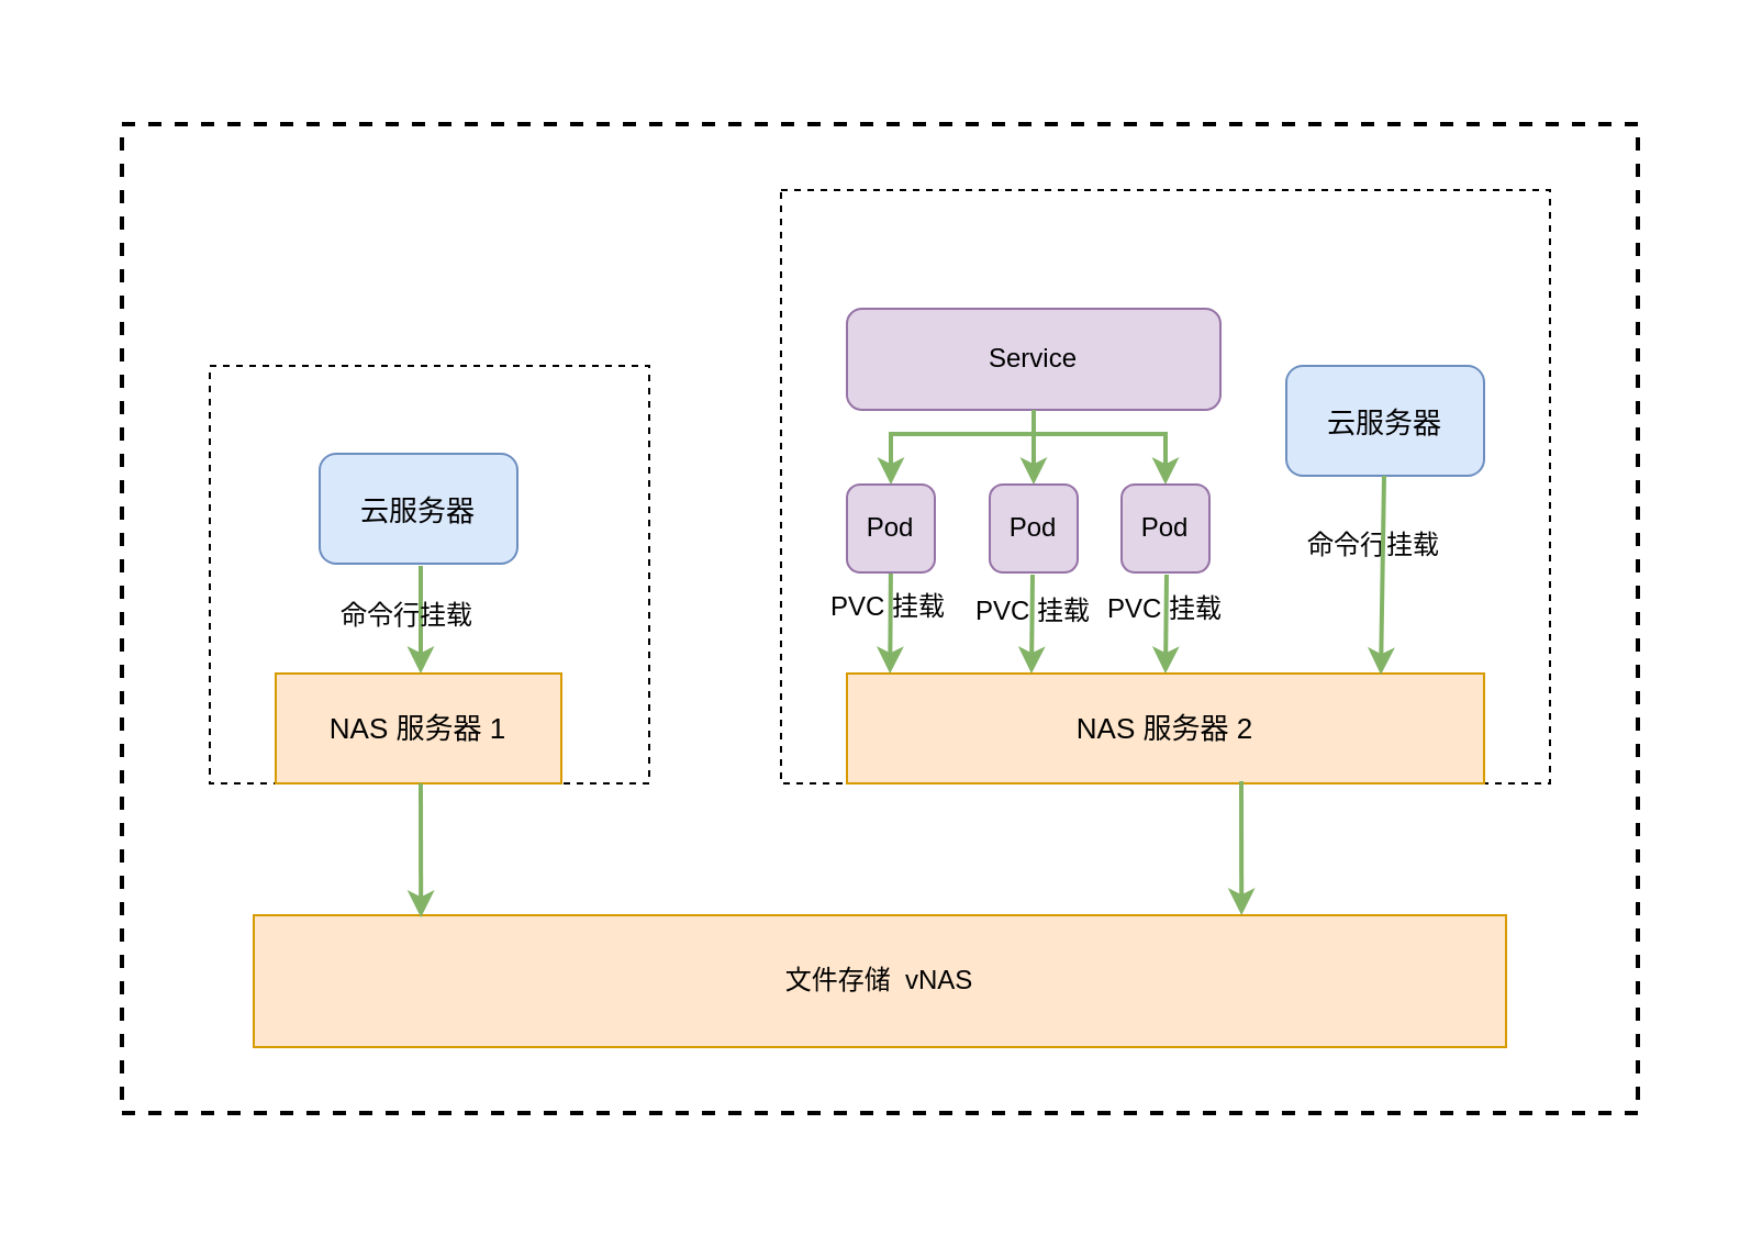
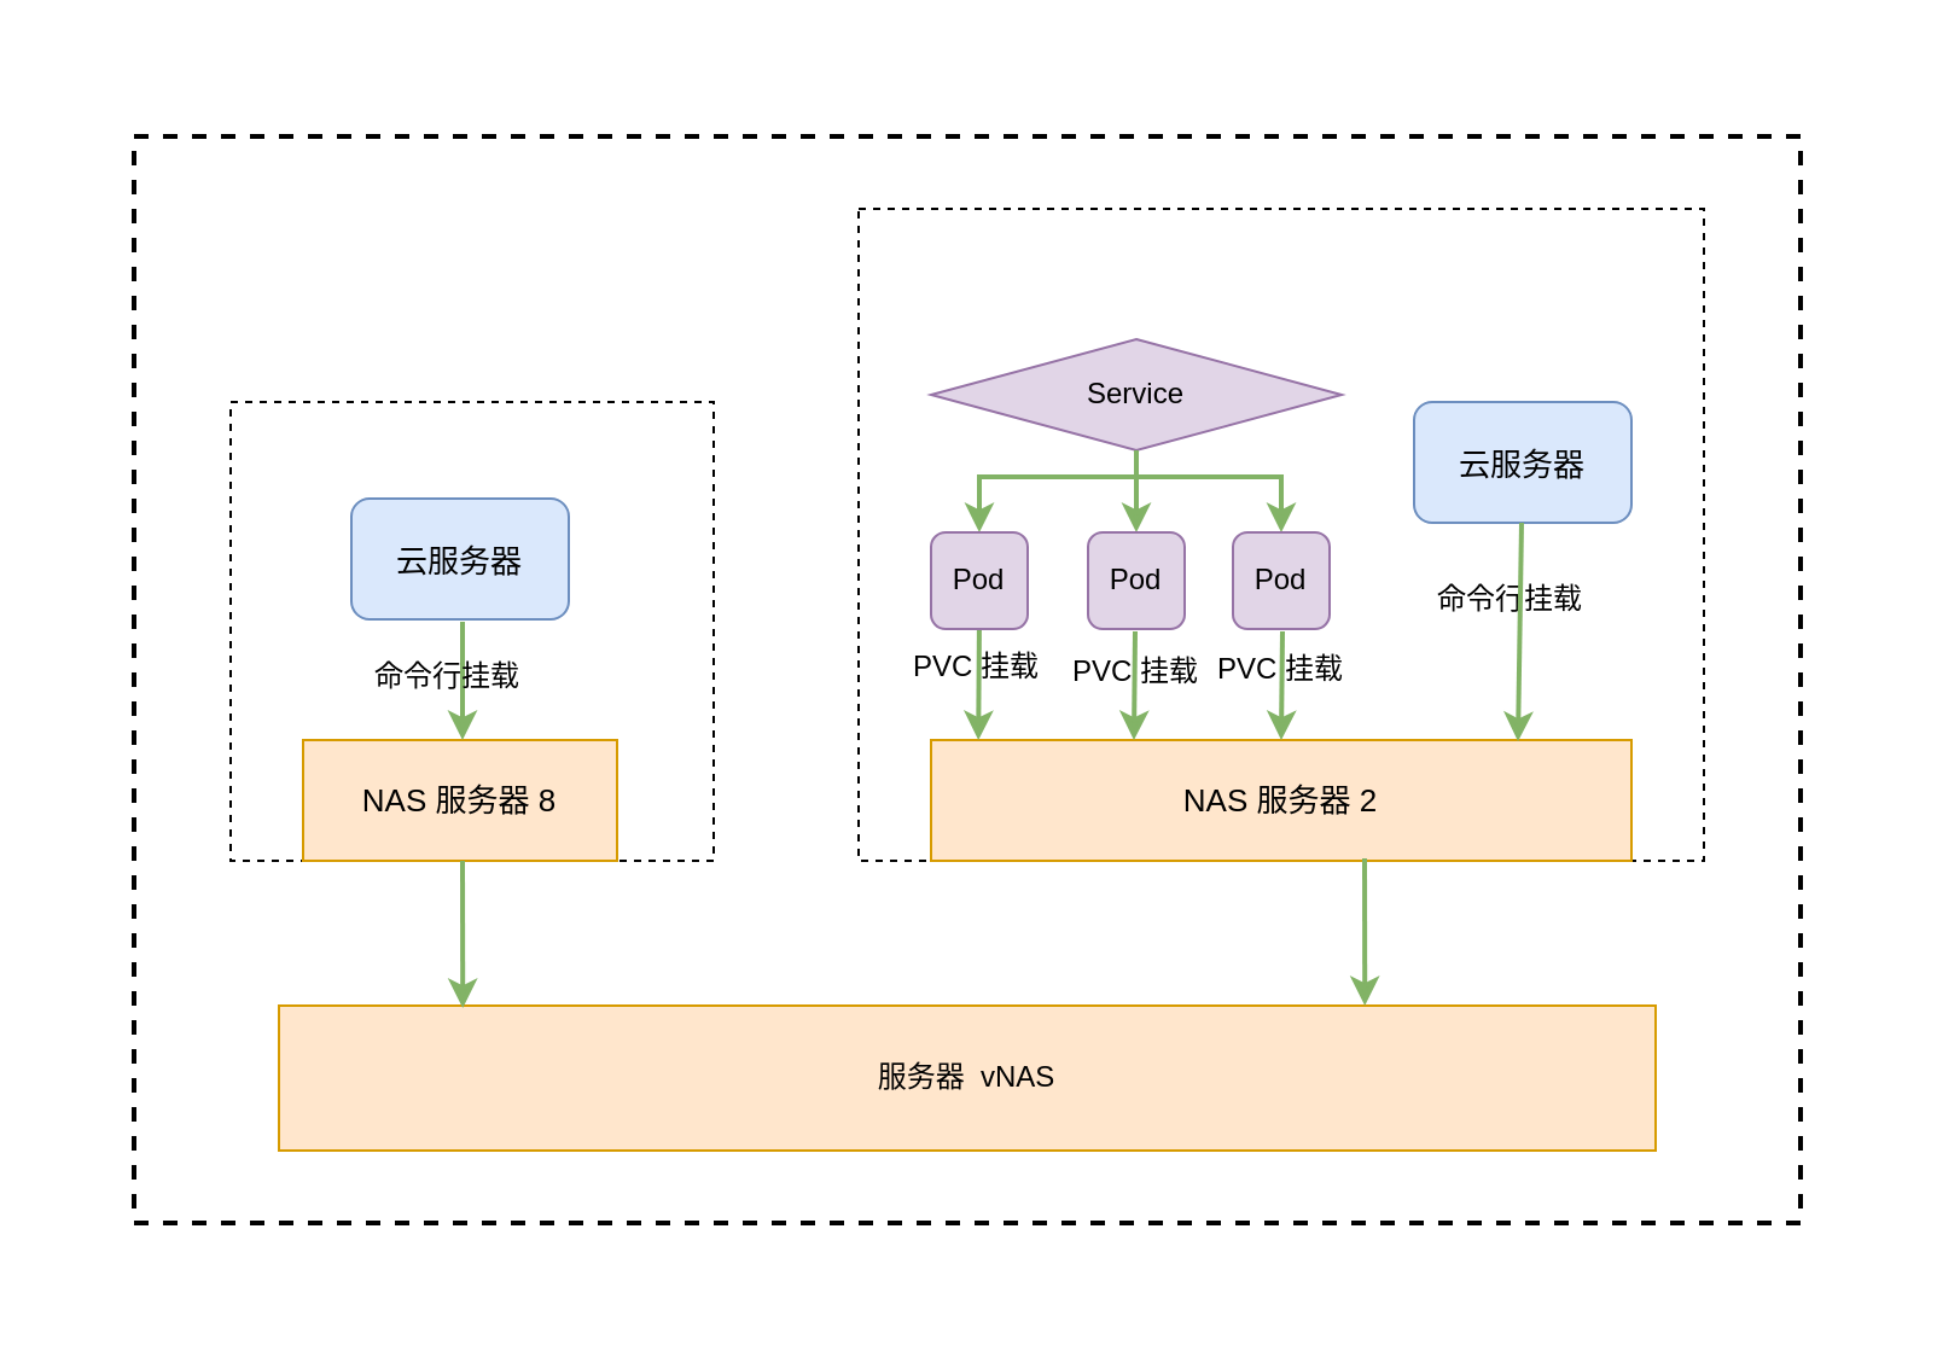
  <mxCell id="0" />
  <mxCell id="1" parent="0" />
  <mxCell id="2" value="" style="rounded=0;whiteSpace=wrap;html=1;strokeWidth=1;fontSize=12;fillColor=default;strokeColor=none;" vertex="1" parent="1"><mxGeometry x="20" y="20" width="760" height="520" as="geometry" /></mxCell>
  <mxCell id="3" value="" style="rounded=0;whiteSpace=wrap;html=1;dashed=1;fillColor=none;strokeWidth=2;" vertex="1" parent="1"><mxGeometry x="55" y="56" width="690" height="450" as="geometry" /></mxCell>
  <mxCell id="4" value="" style="rounded=0;whiteSpace=wrap;html=1;dashed=1;fillColor=none;" vertex="1" parent="1"><mxGeometry x="95" y="166" width="200" height="190" as="geometry" /></mxCell>
  <mxCell id="5" value="" style="rounded=0;whiteSpace=wrap;html=1;dashed=1;fillColor=none;" vertex="1" parent="1"><mxGeometry x="355" y="86" width="350" height="270" as="geometry" /></mxCell>
- <mxCell id="6" value="文件存储&amp;nbsp; vNAS" style="rounded=0;whiteSpace=wrap;html=1;fillColor=#ffe6cc;strokeColor=#d79b00;" vertex="1" parent="1"><mxGeometry x="115" y="416" width="570" height="60" as="geometry" /></mxCell>
+ <mxCell id="6" value="服务器&amp;nbsp; vNAS" style="rounded=0;whiteSpace=wrap;html=1;fillColor=#ffe6cc;strokeColor=#d79b00;" vertex="1" parent="1"><mxGeometry x="115" y="416" width="570" height="60" as="geometry" /></mxCell>
  <mxCell id="7" value="&lt;font style=&quot;font-size: 13px;&quot;&gt;云服务器&lt;/font&gt;" style="rounded=1;whiteSpace=wrap;html=1;strokeWidth=1;fontSize=16;fillColor=#dae8fc;strokeColor=#6c8ebf;" vertex="1" parent="1"><mxGeometry x="145" y="206" width="90" height="50" as="geometry" /></mxCell>
- <mxCell id="8" value="NAS 服务器 1" style="rounded=0;whiteSpace=wrap;html=1;strokeWidth=1;fontSize=13;fillColor=#ffe6cc;strokeColor=#d79b00;" vertex="1" parent="1"><mxGeometry x="125" y="306" width="130" height="50" as="geometry" /></mxCell>
+ <mxCell id="8" value="NAS 服务器 8" style="rounded=0;whiteSpace=wrap;html=1;strokeWidth=1;fontSize=13;fillColor=#ffe6cc;strokeColor=#d79b00;" vertex="1" parent="1"><mxGeometry x="125" y="306" width="130" height="50" as="geometry" /></mxCell>
  <mxCell id="9" value="" style="endArrow=classic;html=1;rounded=0;fontSize=13;entryX=0.123;entryY=0.017;entryDx=0;entryDy=0;entryPerimeter=0;strokeWidth=2;fillColor=#d5e8d4;strokeColor=#82b366;" edge="1" parent="1"><mxGeometry width="50" height="50" relative="1" as="geometry"><mxPoint x="191" y="356" as="sourcePoint" /><mxPoint x="191.11" y="417.02" as="targetPoint" /></mxGeometry></mxCell>
  <mxCell id="10" value="NAS 服务器 2" style="rounded=0;whiteSpace=wrap;html=1;strokeWidth=1;fontSize=13;fillColor=#ffe6cc;strokeColor=#d79b00;" vertex="1" parent="1"><mxGeometry x="385" y="306" width="290" height="50" as="geometry" /></mxCell>
  <mxCell id="11" value="" style="endArrow=classic;html=1;rounded=0;fontSize=13;entryX=0.123;entryY=0.017;entryDx=0;entryDy=0;entryPerimeter=0;strokeWidth=2;fillColor=#d5e8d4;strokeColor=#82b366;" edge="1" parent="1"><mxGeometry width="50" height="50" relative="1" as="geometry"><mxPoint x="564.5" y="354.98" as="sourcePoint" /><mxPoint x="564.61" y="416" as="targetPoint" /></mxGeometry></mxCell>
  <mxCell id="12" value="" style="endArrow=classic;html=1;rounded=0;fontSize=13;strokeWidth=2;fillColor=#d5e8d4;strokeColor=#82b366;" edge="1" parent="1"><mxGeometry width="50" height="50" relative="1" as="geometry"><mxPoint x="191" y="257" as="sourcePoint" /><mxPoint x="191" y="306" as="targetPoint" /></mxGeometry></mxCell>
  <mxCell id="13" value="命令行挂载" style="text;html=1;strokeColor=none;fillColor=none;align=center;verticalAlign=middle;whiteSpace=wrap;rounded=0;strokeWidth=1;fontSize=12;" vertex="1" parent="1"><mxGeometry x="145" y="265" width="80" height="30" as="geometry" /></mxCell>
  <mxCell id="14" value="&lt;font style=&quot;font-size: 13px;&quot;&gt;云服务器&lt;/font&gt;" style="rounded=1;whiteSpace=wrap;html=1;strokeWidth=1;fontSize=16;fillColor=#dae8fc;strokeColor=#6c8ebf;" vertex="1" parent="1"><mxGeometry x="585" y="166" width="90" height="50" as="geometry" /></mxCell>
  <mxCell id="15" value="命令行挂载" style="text;html=1;strokeColor=none;fillColor=none;align=center;verticalAlign=middle;whiteSpace=wrap;rounded=0;strokeWidth=1;fontSize=12;" vertex="1" parent="1"><mxGeometry x="585" y="233" width="80" height="30" as="geometry" /></mxCell>
- <mxCell id="16" value="Service" style="rounded=1;whiteSpace=wrap;html=1;strokeWidth=1;fontSize=12;fillColor=#e1d5e7;strokeColor=#9673a6;" vertex="1" parent="1"><mxGeometry x="385" y="140" width="170" height="46" as="geometry" /></mxCell>
+ <mxCell id="16" value="Service" style="rhombus;whiteSpace=wrap;html=1;strokeWidth=1;fontSize=12;fillColor=#e1d5e7;strokeColor=#9673a6;" vertex="1" parent="1"><mxGeometry x="385" y="140" width="170" height="46" as="geometry" /></mxCell>
  <mxCell id="17" value="" style="endArrow=classic;html=1;rounded=0;fontSize=13;entryX=0.123;entryY=0.017;entryDx=0;entryDy=0;entryPerimeter=0;strokeWidth=2;fillColor=#d5e8d4;strokeColor=#82b366;exitX=0.5;exitY=0;exitDx=0;exitDy=0;" edge="1" parent="1"><mxGeometry width="50" height="50" relative="1" as="geometry"><mxPoint x="405" y="255" as="sourcePoint" /><mxPoint x="404.61" y="306" as="targetPoint" /></mxGeometry></mxCell>
  <mxCell id="18" value="" style="endArrow=classic;html=1;rounded=0;fontSize=13;strokeWidth=2;fillColor=#d5e8d4;strokeColor=#82b366;exitX=0.5;exitY=1;exitDx=0;exitDy=0;" edge="1" parent="1" source="16"><mxGeometry width="50" height="50" relative="1" as="geometry"><mxPoint x="469.5" y="190" as="sourcePoint" /><mxPoint x="470" y="220" as="targetPoint" /></mxGeometry></mxCell>
  <mxCell id="19" value="" style="endArrow=classic;html=1;rounded=0;fontSize=13;strokeWidth=2;fillColor=#d5e8d4;strokeColor=#82b366;startArrow=classic;startFill=1;" edge="1" parent="1"><mxGeometry width="50" height="50" relative="1" as="geometry"><mxPoint x="530" y="220" as="sourcePoint" /><mxPoint x="405" y="220" as="targetPoint" /><Array as="points"><mxPoint x="530" y="197" /><mxPoint x="405" y="197" /></Array></mxGeometry></mxCell>
  <mxCell id="20" value="Pod" style="rounded=1;whiteSpace=wrap;html=1;strokeWidth=1;fontSize=12;fillColor=#e1d5e7;strokeColor=#9673a6;" vertex="1" parent="1"><mxGeometry x="385" y="220" width="40" height="40" as="geometry" /></mxCell>
  <mxCell id="21" value="Pod" style="rounded=1;whiteSpace=wrap;html=1;strokeWidth=1;fontSize=12;fillColor=#e1d5e7;strokeColor=#9673a6;" vertex="1" parent="1"><mxGeometry x="450" y="220" width="40" height="40" as="geometry" /></mxCell>
  <mxCell id="22" value="Pod" style="rounded=1;whiteSpace=wrap;html=1;strokeWidth=1;fontSize=12;fillColor=#e1d5e7;strokeColor=#9673a6;" vertex="1" parent="1"><mxGeometry x="510" y="220" width="40" height="40" as="geometry" /></mxCell>
  <mxCell id="23" value="PVC 挂载" style="text;html=1;strokeColor=none;fillColor=none;align=center;verticalAlign=middle;whiteSpace=wrap;rounded=0;strokeWidth=1;fontSize=12;" vertex="1" parent="1"><mxGeometry x="364" y="261" width="80" height="30" as="geometry" /></mxCell>
  <mxCell id="24" value="PVC 挂载" style="text;html=1;strokeColor=none;fillColor=none;align=center;verticalAlign=middle;whiteSpace=wrap;rounded=0;strokeWidth=1;fontSize=12;" vertex="1" parent="1"><mxGeometry x="430" y="263" width="80" height="30" as="geometry" /></mxCell>
  <mxCell id="25" value="PVC 挂载" style="text;html=1;strokeColor=none;fillColor=none;align=center;verticalAlign=middle;whiteSpace=wrap;rounded=0;strokeWidth=1;fontSize=12;" vertex="1" parent="1"><mxGeometry x="490" y="262" width="80" height="30" as="geometry" /></mxCell>
  <mxCell id="26" value="" style="endArrow=classic;html=1;rounded=0;fontSize=13;strokeWidth=2;fillColor=#d5e8d4;strokeColor=#82b366;" edge="1" parent="1"><mxGeometry width="50" height="50" relative="1" as="geometry"><mxPoint x="469.5" y="261" as="sourcePoint" /><mxPoint x="469" y="306" as="targetPoint" /></mxGeometry></mxCell>
  <mxCell id="27" value="" style="endArrow=classic;html=1;rounded=0;fontSize=13;strokeWidth=2;fillColor=#d5e8d4;strokeColor=#82b366;" edge="1" parent="1"><mxGeometry width="50" height="50" relative="1" as="geometry"><mxPoint x="530.5" y="261" as="sourcePoint" /><mxPoint x="530" y="306" as="targetPoint" /></mxGeometry></mxCell>
  <mxCell id="28" value="" style="endArrow=classic;html=1;rounded=0;fontSize=13;entryX=0.838;entryY=0.01;entryDx=0;entryDy=0;entryPerimeter=0;strokeWidth=2;fillColor=#d5e8d4;strokeColor=#82b366;" edge="1" parent="1" target="10"><mxGeometry width="50" height="50" relative="1" as="geometry"><mxPoint x="629.5" y="216" as="sourcePoint" /><mxPoint x="629.61" y="277.02" as="targetPoint" /></mxGeometry></mxCell>
